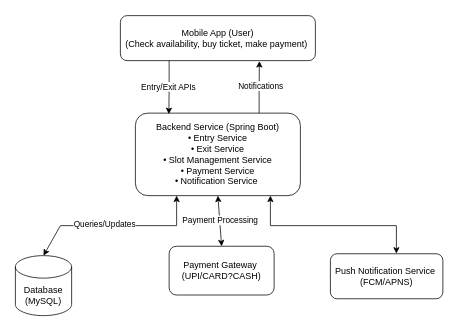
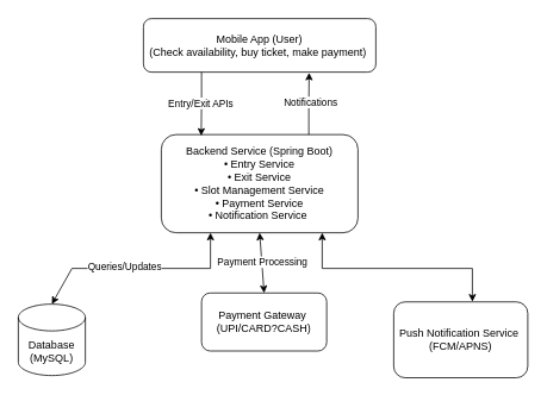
  <mxCell id="0" />
  <mxCell id="1" parent="0" />
  <mxCell id="2" value="&lt;div&gt;&lt;font style=&quot;color: light-dark(rgb(0, 0, 0), rgb(0, 0, 0));&quot;&gt;&amp;nbsp;Mobile App (User)&amp;nbsp;&lt;/font&gt;&lt;/div&gt;&lt;div&gt;&lt;span style=&quot;background-color: transparent;&quot;&gt;&lt;font style=&quot;color: light-dark(rgb(0, 0, 0), rgb(0, 0, 0));&quot;&gt;(Check availability, buy ticket, make payment)&amp;nbsp;&lt;/font&gt;&lt;/span&gt;&lt;/div&gt;" style="rounded=1;whiteSpace=wrap;html=1;fillColor=light-dark(#FFFFFF,#66B2FF);" vertex="1" parent="1"><mxGeometry x="160" y="20" width="260" height="60" as="geometry" /></mxCell>
  <mxCell id="3" value="&lt;div&gt;&lt;font style=&quot;color: light-dark(rgb(0, 0, 0), rgb(0, 0, 0));&quot;&gt;Backend Service (Spring Boot)&lt;/font&gt;&lt;/div&gt;&lt;div&gt;&lt;span style=&quot;background-color: transparent;&quot;&gt;&lt;font style=&quot;color: light-dark(rgb(0, 0, 0), rgb(0, 0, 0));&quot;&gt;• Entry Service&lt;/font&gt;&lt;/span&gt;&lt;/div&gt;&lt;div&gt;&lt;span style=&quot;background-color: transparent;&quot;&gt;&lt;font style=&quot;color: light-dark(rgb(0, 0, 0), rgb(0, 0, 0));&quot;&gt;• Exit Service&lt;/font&gt;&lt;/span&gt;&lt;/div&gt;&lt;div&gt;&lt;span style=&quot;background-color: transparent;&quot;&gt;&lt;font style=&quot;color: light-dark(rgb(0, 0, 0), rgb(0, 0, 0));&quot;&gt;• Slot Management Service&lt;/font&gt;&lt;/span&gt;&lt;/div&gt;&lt;div&gt;&lt;span style=&quot;background-color: transparent;&quot;&gt;&lt;font style=&quot;color: light-dark(rgb(0, 0, 0), rgb(0, 0, 0));&quot;&gt;• Payment Service&lt;/font&gt;&lt;/span&gt;&lt;/div&gt;&lt;div&gt;&lt;span style=&quot;background-color: transparent;&quot;&gt;&lt;font style=&quot;color: light-dark(rgb(0, 0, 0), rgb(0, 0, 0));&quot;&gt;• Notification Service&amp;nbsp;&lt;/font&gt;&lt;/span&gt;&lt;/div&gt;" style="rounded=1;whiteSpace=wrap;html=1;fillColor=light-dark(#FFFFFF,#66FF66);" vertex="1" parent="1"><mxGeometry x="180" y="150" width="220" height="110" as="geometry" /></mxCell>
  <mxCell id="4" value="&lt;div&gt;&lt;font style=&quot;color: light-dark(rgb(0, 0, 0), rgb(0, 0, 0));&quot;&gt;Payment Gateway&amp;nbsp;&lt;/font&gt;&lt;/div&gt;&lt;div&gt;&lt;font style=&quot;color: light-dark(rgb(0, 0, 0), rgb(0, 0, 0));&quot;&gt;(UPI/CARD?CASH)&lt;/font&gt;&lt;/div&gt;" style="rounded=1;whiteSpace=wrap;html=1;fillColor=light-dark(#FFFFFF,#E6E6E6);" vertex="1" parent="1"><mxGeometry x="225" y="327.5" width="140" height="65" as="geometry" /></mxCell>
- <mxCell id="5" value="&lt;div&gt;&lt;font style=&quot;color: light-dark(rgb(0, 0, 0), rgb(0, 0, 0));&quot;&gt;Push Notification Service&amp;nbsp;&lt;/font&gt;&lt;/div&gt;&lt;div&gt;&lt;font style=&quot;color: light-dark(rgb(0, 0, 0), rgb(0, 0, 0));&quot;&gt;(FCM/APNS)&lt;/font&gt;&lt;/div&gt;" style="rounded=1;whiteSpace=wrap;html=1;fillColor=light-dark(#FFFFFF,#E6E6E6);" vertex="1" parent="1"><mxGeometry x="440" y="337.5" width="150" height="60" as="geometry" /></mxCell>
+ <mxCell id="5" value="&lt;div&gt;&lt;font style=&quot;color: light-dark(rgb(0, 0, 0), rgb(0, 0, 0));&quot;&gt;Push Notification Service&amp;nbsp;&lt;/font&gt;&lt;/div&gt;&lt;div&gt;&lt;font style=&quot;color: light-dark(rgb(0, 0, 0), rgb(0, 0, 0));&quot;&gt;(FCM/APNS)&lt;/font&gt;&lt;/div&gt;" style="rounded=1;whiteSpace=wrap;html=1;fillColor=light-dark(#FFFFFF,#E6E6E6);" vertex="1" parent="1"><mxGeometry x="440" y="337.5" width="150" height="85" as="geometry" /></mxCell>
  <mxCell id="6" style="edgeStyle=orthogonalEdgeStyle;rounded=0;orthogonalLoop=1;jettySize=auto;html=1;exitX=0.25;exitY=1;exitDx=0;exitDy=0;entryX=0.203;entryY=0.012;entryDx=0;entryDy=0;entryPerimeter=0;" edge="1" parent="1" source="2" target="3"><mxGeometry relative="1" as="geometry" /></mxCell>
  <mxCell id="7" value="Entry/Exit APIs" style="edgeLabel;html=1;align=center;verticalAlign=middle;resizable=0;points=[];" vertex="1" connectable="0" parent="6"><mxGeometry x="-0.014" y="-1" relative="1" as="geometry"><mxPoint as="offset" /></mxGeometry></mxCell>
  <mxCell id="8" style="edgeStyle=orthogonalEdgeStyle;rounded=0;orthogonalLoop=1;jettySize=auto;html=1;exitX=0.75;exitY=0;exitDx=0;exitDy=0;entryX=0.713;entryY=1.011;entryDx=0;entryDy=0;entryPerimeter=0;" edge="1" parent="1" source="3" target="2"><mxGeometry relative="1" as="geometry" /></mxCell>
  <mxCell id="9" value="Notifications" style="edgeLabel;html=1;align=center;verticalAlign=middle;resizable=0;points=[];" vertex="1" connectable="0" parent="8"><mxGeometry x="0.072" y="-1" relative="1" as="geometry"><mxPoint as="offset" /></mxGeometry></mxCell>
  <mxCell id="10" value="" style="endArrow=classic;startArrow=classic;html=1;rounded=0;entryX=0.25;entryY=1;entryDx=0;entryDy=0;exitX=0.5;exitY=0;exitDx=0;exitDy=0;exitPerimeter=0;" edge="1" parent="1" source="15" target="3"><mxGeometry width="50" height="50" relative="1" as="geometry"><mxPoint x="80" y="342.5" as="sourcePoint" /><mxPoint x="320" y="210" as="targetPoint" /><Array as="points"><mxPoint x="80" y="300" /><mxPoint x="235" y="300" /></Array></mxGeometry></mxCell>
  <mxCell id="11" value="Queries/Updates" style="edgeLabel;html=1;align=center;verticalAlign=middle;resizable=0;points=[];" vertex="1" connectable="0" parent="10"><mxGeometry x="-0.137" y="3" relative="1" as="geometry"><mxPoint as="offset" /></mxGeometry></mxCell>
  <mxCell id="12" value="" style="endArrow=classic;startArrow=classic;html=1;rounded=0;entryX=0.5;entryY=1;entryDx=0;entryDy=0;exitX=0.5;exitY=0;exitDx=0;exitDy=0;" edge="1" parent="1" source="4" target="3"><mxGeometry width="50" height="50" relative="1" as="geometry"><mxPoint x="90" y="353" as="sourcePoint" /><mxPoint x="245" y="270" as="targetPoint" /><Array as="points" /></mxGeometry></mxCell>
  <mxCell id="13" value="Payment Processing" style="edgeLabel;html=1;align=center;verticalAlign=middle;resizable=0;points=[];" vertex="1" connectable="0" parent="12"><mxGeometry x="0.037" relative="1" as="geometry"><mxPoint as="offset" /></mxGeometry></mxCell>
  <mxCell id="14" value="" style="endArrow=classic;startArrow=classic;html=1;rounded=0;entryX=0.25;entryY=1;entryDx=0;entryDy=0;exitX=0.587;exitY=-0.003;exitDx=0;exitDy=0;exitPerimeter=0;" edge="1" parent="1" source="5"><mxGeometry width="50" height="50" relative="1" as="geometry"><mxPoint x="205" y="343" as="sourcePoint" /><mxPoint x="360" y="260" as="targetPoint" /><Array as="points"><mxPoint x="528" y="300" /><mxPoint x="360" y="300" /></Array></mxGeometry></mxCell>
  <mxCell id="15" value="&lt;font style=&quot;color: light-dark(rgb(0, 0, 0), rgb(0, 0, 0));&quot;&gt;Database (MySQL&lt;span style=&quot;background-color: transparent;&quot;&gt;)&lt;/span&gt;&lt;/font&gt;" style="shape=cylinder3;whiteSpace=wrap;html=1;boundedLbl=1;backgroundOutline=1;size=15;fillColor=light-dark(#FFFFFF,#E6E6E6);" vertex="1" parent="1"><mxGeometry x="20" y="340" width="75" height="80" as="geometry" /></mxCell>
